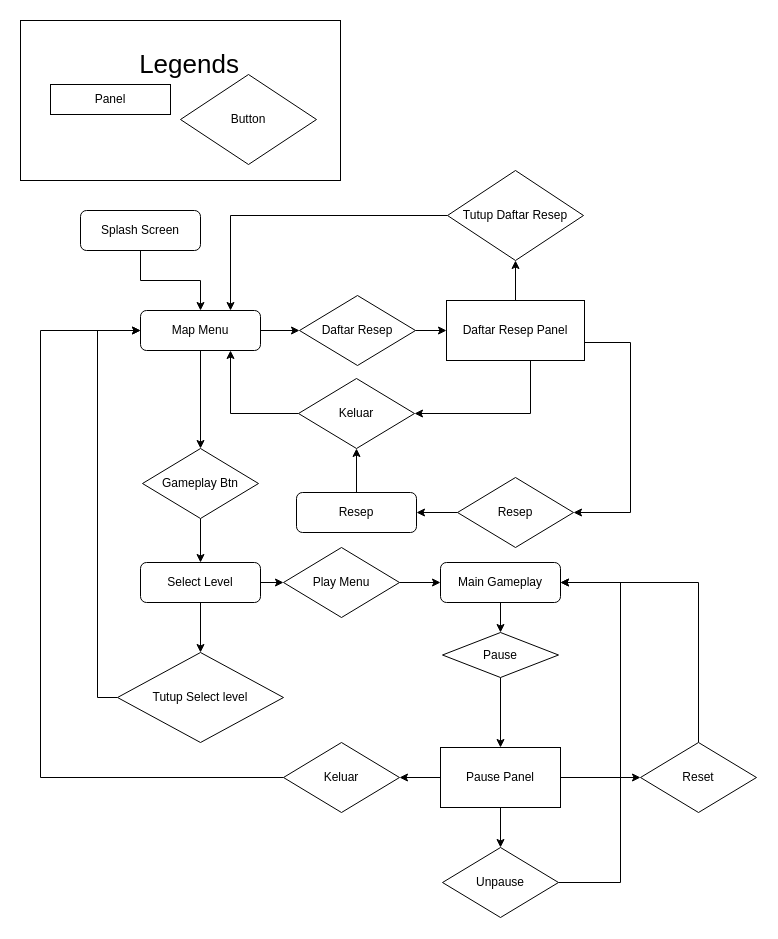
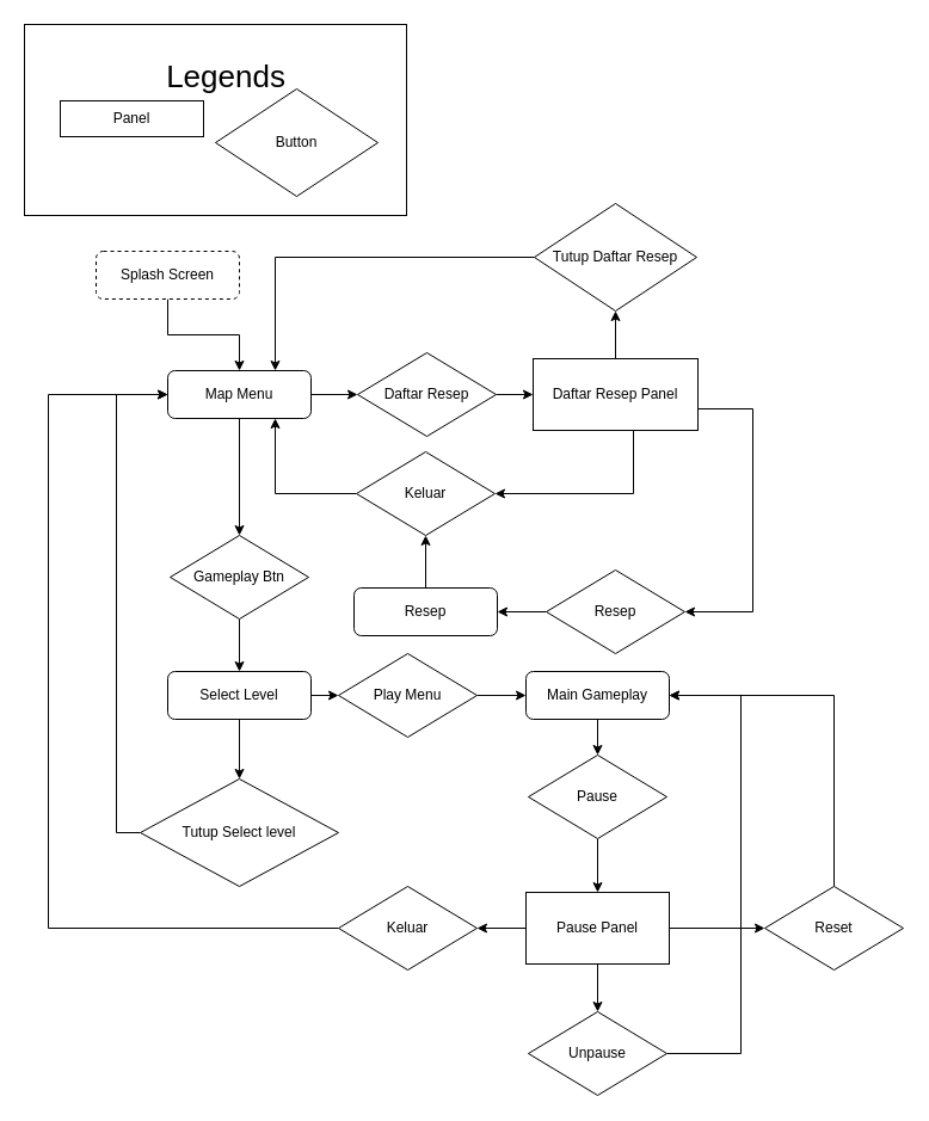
  <mxCell id="0" />
  <mxCell id="1" parent="0" />
  <mxCell id="2" style="edgeStyle=orthogonalEdgeStyle;rounded=0;orthogonalLoop=1;jettySize=auto;html=1;" parent="1" source="3" target="6" edge="1"><mxGeometry relative="1" as="geometry" /></mxCell>
- <mxCell id="3" value="Splash Screen" style="rounded=1;whiteSpace=wrap;html=1;fontSize=12;glass=0;strokeWidth=1;shadow=0;" parent="1" vertex="1"><mxGeometry x="80" y="210" width="120" height="40" as="geometry" /></mxCell>
+ <mxCell id="3" value="Splash Screen" style="rounded=1;whiteSpace=wrap;html=1;fontSize=12;glass=0;strokeWidth=1;shadow=0;dashed=1;" parent="1" vertex="1"><mxGeometry x="80" y="210" width="120" height="40" as="geometry" /></mxCell>
  <mxCell id="4" style="edgeStyle=orthogonalEdgeStyle;rounded=0;orthogonalLoop=1;jettySize=auto;html=1;entryX=0.5;entryY=0;entryDx=0;entryDy=0;" parent="1" source="6" target="10" edge="1"><mxGeometry relative="1" as="geometry" /></mxCell>
  <mxCell id="5" style="edgeStyle=orthogonalEdgeStyle;rounded=0;orthogonalLoop=1;jettySize=auto;html=1;" parent="1" source="6" target="8" edge="1"><mxGeometry relative="1" as="geometry" /></mxCell>
  <mxCell id="6" value="Map Menu" style="rounded=1;whiteSpace=wrap;html=1;fontSize=12;glass=0;strokeWidth=1;shadow=0;" parent="1" vertex="1"><mxGeometry x="140" y="310" width="120" height="40" as="geometry" /></mxCell>
  <mxCell id="7" style="edgeStyle=orthogonalEdgeStyle;rounded=0;orthogonalLoop=1;jettySize=auto;html=1;entryX=0;entryY=0.5;entryDx=0;entryDy=0;" parent="1" source="8" target="35" edge="1"><mxGeometry relative="1" as="geometry" /></mxCell>
  <mxCell id="8" value="Daftar Resep" style="rhombus;whiteSpace=wrap;html=1;" parent="1" vertex="1"><mxGeometry x="299" y="295" width="116" height="70" as="geometry" /></mxCell>
  <mxCell id="9" style="edgeStyle=orthogonalEdgeStyle;rounded=0;orthogonalLoop=1;jettySize=auto;html=1;entryX=0.5;entryY=0;entryDx=0;entryDy=0;" parent="1" source="10" target="13" edge="1"><mxGeometry relative="1" as="geometry" /></mxCell>
  <mxCell id="10" value="Gameplay Btn" style="rhombus;whiteSpace=wrap;html=1;" parent="1" vertex="1"><mxGeometry x="142" y="448" width="116" height="70" as="geometry" /></mxCell>
  <mxCell id="11" style="edgeStyle=orthogonalEdgeStyle;rounded=0;orthogonalLoop=1;jettySize=auto;html=1;" parent="1" source="13" target="15" edge="1"><mxGeometry relative="1" as="geometry" /></mxCell>
  <mxCell id="12" style="edgeStyle=orthogonalEdgeStyle;rounded=0;orthogonalLoop=1;jettySize=auto;html=1;" parent="1" source="13" target="17" edge="1"><mxGeometry relative="1" as="geometry" /></mxCell>
  <mxCell id="13" value="Select Level" style="rounded=1;whiteSpace=wrap;html=1;fontSize=12;glass=0;strokeWidth=1;shadow=0;" parent="1" vertex="1"><mxGeometry x="140" y="562" width="120" height="40" as="geometry" /></mxCell>
  <mxCell id="14" style="edgeStyle=orthogonalEdgeStyle;rounded=0;orthogonalLoop=1;jettySize=auto;html=1;entryX=0;entryY=0.5;entryDx=0;entryDy=0;" parent="1" source="15" target="6" edge="1"><mxGeometry relative="1" as="geometry"><Array as="points"><mxPoint x="97" y="697" /><mxPoint x="97" y="330" /></Array></mxGeometry></mxCell>
  <mxCell id="15" value="Tutup Select level" style="rhombus;whiteSpace=wrap;html=1;" parent="1" vertex="1"><mxGeometry x="117" y="652" width="166" height="90" as="geometry" /></mxCell>
  <mxCell id="16" style="edgeStyle=orthogonalEdgeStyle;rounded=0;orthogonalLoop=1;jettySize=auto;html=1;" parent="1" source="17" target="19" edge="1"><mxGeometry relative="1" as="geometry" /></mxCell>
  <mxCell id="17" value="Play Menu" style="rhombus;whiteSpace=wrap;html=1;" parent="1" vertex="1"><mxGeometry x="283" y="547" width="116" height="70" as="geometry" /></mxCell>
  <mxCell id="18" style="edgeStyle=orthogonalEdgeStyle;rounded=0;orthogonalLoop=1;jettySize=auto;html=1;" parent="1" source="19" target="21" edge="1"><mxGeometry relative="1" as="geometry" /></mxCell>
  <mxCell id="19" value="Main Gameplay" style="rounded=1;whiteSpace=wrap;html=1;fontSize=12;glass=0;strokeWidth=1;shadow=0;" parent="1" vertex="1"><mxGeometry x="440" y="562" width="120" height="40" as="geometry" /></mxCell>
  <mxCell id="20" style="edgeStyle=orthogonalEdgeStyle;rounded=0;orthogonalLoop=1;jettySize=auto;html=1;" parent="1" source="21" target="25" edge="1"><mxGeometry relative="1" as="geometry" /></mxCell>
- <mxCell id="21" value="Pause" style="rhombus;whiteSpace=wrap;html=1;" parent="1" vertex="1"><mxGeometry x="442" y="632" width="116" height="45" as="geometry" /></mxCell>
+ <mxCell id="21" value="Pause" style="rhombus;whiteSpace=wrap;html=1;" parent="1" vertex="1"><mxGeometry x="442" y="632" width="116" height="70" as="geometry" /></mxCell>
  <mxCell id="22" style="edgeStyle=orthogonalEdgeStyle;rounded=0;orthogonalLoop=1;jettySize=auto;html=1;" parent="1" source="25" target="29" edge="1"><mxGeometry relative="1" as="geometry" /></mxCell>
  <mxCell id="23" style="edgeStyle=orthogonalEdgeStyle;rounded=0;orthogonalLoop=1;jettySize=auto;html=1;" parent="1" source="25" target="27" edge="1"><mxGeometry relative="1" as="geometry" /></mxCell>
  <mxCell id="24" style="edgeStyle=orthogonalEdgeStyle;rounded=0;orthogonalLoop=1;jettySize=auto;html=1;entryX=0.5;entryY=0;entryDx=0;entryDy=0;" parent="1" source="25" target="31" edge="1"><mxGeometry relative="1" as="geometry" /></mxCell>
  <mxCell id="25" value="Pause Panel" style="rounded=0;whiteSpace=wrap;html=1;" parent="1" vertex="1"><mxGeometry x="440" y="747" width="120" height="60" as="geometry" /></mxCell>
  <mxCell id="26" style="edgeStyle=orthogonalEdgeStyle;rounded=0;orthogonalLoop=1;jettySize=auto;html=1;entryX=0;entryY=0.5;entryDx=0;entryDy=0;" parent="1" source="27" target="6" edge="1"><mxGeometry relative="1" as="geometry"><Array as="points"><mxPoint x="40" y="777" /><mxPoint x="40" y="330" /></Array></mxGeometry></mxCell>
  <mxCell id="27" value="Keluar" style="rhombus;whiteSpace=wrap;html=1;" parent="1" vertex="1"><mxGeometry x="283" y="742" width="116" height="70" as="geometry" /></mxCell>
  <mxCell id="28" style="edgeStyle=orthogonalEdgeStyle;rounded=0;orthogonalLoop=1;jettySize=auto;html=1;entryX=1;entryY=0.5;entryDx=0;entryDy=0;" parent="1" source="29" target="19" edge="1"><mxGeometry relative="1" as="geometry"><Array as="points"><mxPoint x="698" y="582" /></Array></mxGeometry></mxCell>
  <mxCell id="29" value="Reset" style="rhombus;whiteSpace=wrap;html=1;" parent="1" vertex="1"><mxGeometry x="640" y="742" width="116" height="70" as="geometry" /></mxCell>
  <mxCell id="30" style="edgeStyle=orthogonalEdgeStyle;rounded=0;orthogonalLoop=1;jettySize=auto;html=1;entryX=1;entryY=0.5;entryDx=0;entryDy=0;" parent="1" source="31" target="19" edge="1"><mxGeometry relative="1" as="geometry"><mxPoint x="650" y="552" as="targetPoint" /><Array as="points"><mxPoint x="620" y="882" /><mxPoint x="620" y="582" /></Array></mxGeometry></mxCell>
  <mxCell id="31" value="Unpause" style="rhombus;whiteSpace=wrap;html=1;" parent="1" vertex="1"><mxGeometry x="442" y="847" width="116" height="70" as="geometry" /></mxCell>
  <mxCell id="32" style="edgeStyle=orthogonalEdgeStyle;rounded=0;orthogonalLoop=1;jettySize=auto;html=1;" parent="1" source="35" target="37" edge="1"><mxGeometry relative="1" as="geometry" /></mxCell>
  <mxCell id="33" style="edgeStyle=orthogonalEdgeStyle;rounded=0;orthogonalLoop=1;jettySize=auto;html=1;entryX=1;entryY=0.5;entryDx=0;entryDy=0;" parent="1" source="35" target="41" edge="1"><mxGeometry relative="1" as="geometry"><Array as="points"><mxPoint x="630" y="342" /><mxPoint x="630" y="512" /></Array></mxGeometry></mxCell>
  <mxCell id="34" style="edgeStyle=orthogonalEdgeStyle;rounded=0;orthogonalLoop=1;jettySize=auto;html=1;entryX=1;entryY=0.5;entryDx=0;entryDy=0;" parent="1" source="35" target="43" edge="1"><mxGeometry relative="1" as="geometry"><Array as="points"><mxPoint x="530" y="413" /></Array></mxGeometry></mxCell>
  <mxCell id="35" value="Daftar Resep Panel" style="rounded=0;whiteSpace=wrap;html=1;" parent="1" vertex="1"><mxGeometry x="446" y="300" width="138" height="60" as="geometry" /></mxCell>
  <mxCell id="36" style="edgeStyle=orthogonalEdgeStyle;rounded=0;orthogonalLoop=1;jettySize=auto;html=1;entryX=0.75;entryY=0;entryDx=0;entryDy=0;" parent="1" source="37" target="6" edge="1"><mxGeometry relative="1" as="geometry" /></mxCell>
  <mxCell id="37" value="Tutup Daftar Resep" style="rhombus;whiteSpace=wrap;html=1;" parent="1" vertex="1"><mxGeometry x="447" y="170" width="136" height="90" as="geometry" /></mxCell>
  <mxCell id="38" style="edgeStyle=orthogonalEdgeStyle;rounded=0;orthogonalLoop=1;jettySize=auto;html=1;" parent="1" source="39" target="43" edge="1"><mxGeometry relative="1" as="geometry" /></mxCell>
  <mxCell id="39" value="Resep" style="rounded=1;whiteSpace=wrap;html=1;fontSize=12;glass=0;strokeWidth=1;shadow=0;" parent="1" vertex="1"><mxGeometry x="296" y="492" width="120" height="40" as="geometry" /></mxCell>
  <mxCell id="40" style="edgeStyle=orthogonalEdgeStyle;rounded=0;orthogonalLoop=1;jettySize=auto;html=1;entryX=1;entryY=0.5;entryDx=0;entryDy=0;" parent="1" source="41" target="39" edge="1"><mxGeometry relative="1" as="geometry" /></mxCell>
  <mxCell id="41" value="Resep" style="rhombus;whiteSpace=wrap;html=1;" parent="1" vertex="1"><mxGeometry x="457" y="477" width="116" height="70" as="geometry" /></mxCell>
  <mxCell id="42" style="edgeStyle=orthogonalEdgeStyle;rounded=0;orthogonalLoop=1;jettySize=auto;html=1;entryX=0.75;entryY=1;entryDx=0;entryDy=0;" parent="1" source="43" target="6" edge="1"><mxGeometry relative="1" as="geometry" /></mxCell>
  <mxCell id="43" value="Keluar" style="rhombus;whiteSpace=wrap;html=1;" parent="1" vertex="1"><mxGeometry x="298" y="378" width="116" height="70" as="geometry" /></mxCell>
  <mxCell id="44" value="" style="rounded=0;whiteSpace=wrap;html=1;" parent="1" vertex="1"><mxGeometry x="20" y="20" width="320" height="160" as="geometry" /></mxCell>
  <mxCell id="45" value="Legends" style="text;html=1;strokeColor=none;fillColor=none;align=center;verticalAlign=middle;whiteSpace=wrap;rounded=0;fontSize=26;" parent="1" vertex="1"><mxGeometry x="169" y="54" width="40" height="20" as="geometry" /></mxCell>
  <mxCell id="46" value="Panel" style="rounded=0;whiteSpace=wrap;html=1;" parent="1" vertex="1"><mxGeometry x="50" y="84" width="120" height="30" as="geometry" /></mxCell>
  <mxCell id="47" value="Button" style="rhombus;whiteSpace=wrap;html=1;" parent="1" vertex="1"><mxGeometry x="180" y="74" width="136" height="90" as="geometry" /></mxCell>
